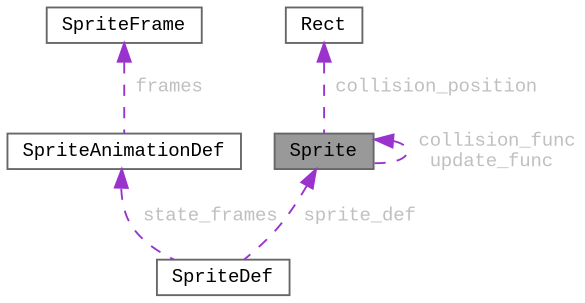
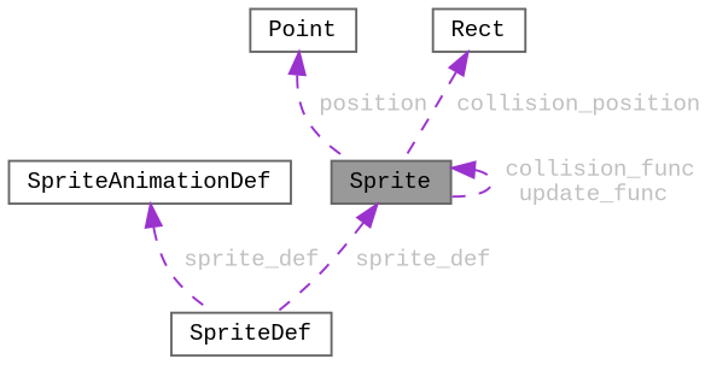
  digraph {
    fontname="Liberation Mono"
    node [color=gray40 fillcolor=white fontname="Liberation Mono" fontsize=10 shape=box style=filled]
    edge [color=darkorchid3 dir=back fontcolor=grey fontname="Liberation Mono" fontsize=10 labelfontname=Helvetica labelfontsize=10 style=dashed]
    n1 [fillcolor=grey60 fontcolor=black height=0.2 label=Sprite width=0.4]
    n2 [height=0.2 label=SpriteDef width=0.4]
    n3 [height=0.2 label=SpriteAnimationDef width=0.4]
-   n4 [height=0.2 label=SpriteFrame width=0.4]
+   n5 [height=0.2 label=Point width=0.4]
    n6 [height=0.2 label=Rect width=0.4]
    n1 -> n1 [label=" collision_func\nupdate_func"]
    n1 -> n2 [label=" sprite_def"]
-   n3 -> n2 [label=" state_frames"]
-   n4 -> n3 [label=" frames"]
+   n3 -> n2 [label=" sprite_def"]
+   n5 -> n1 [label=" position"]
    n6 -> n1 [label=" collision_position"]
  }
